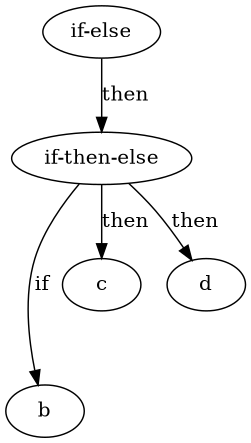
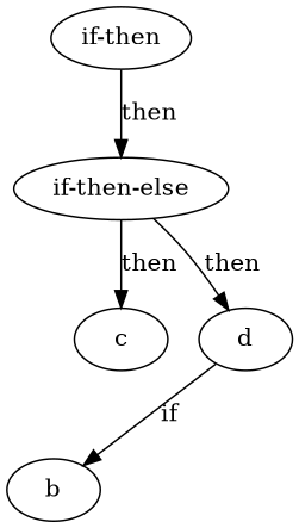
  digraph {
-   n1 [label="if-else"]
+   n1 [label="if-then"]
    n2 [label="if-then-else"]
    b
    c
    d
    n1 -> n2 [label=then]
-   n2 -> b [label=if]
+   d -> b [label=if]
    n2 -> c [label=then]
    n2 -> d [label=then]
  }
